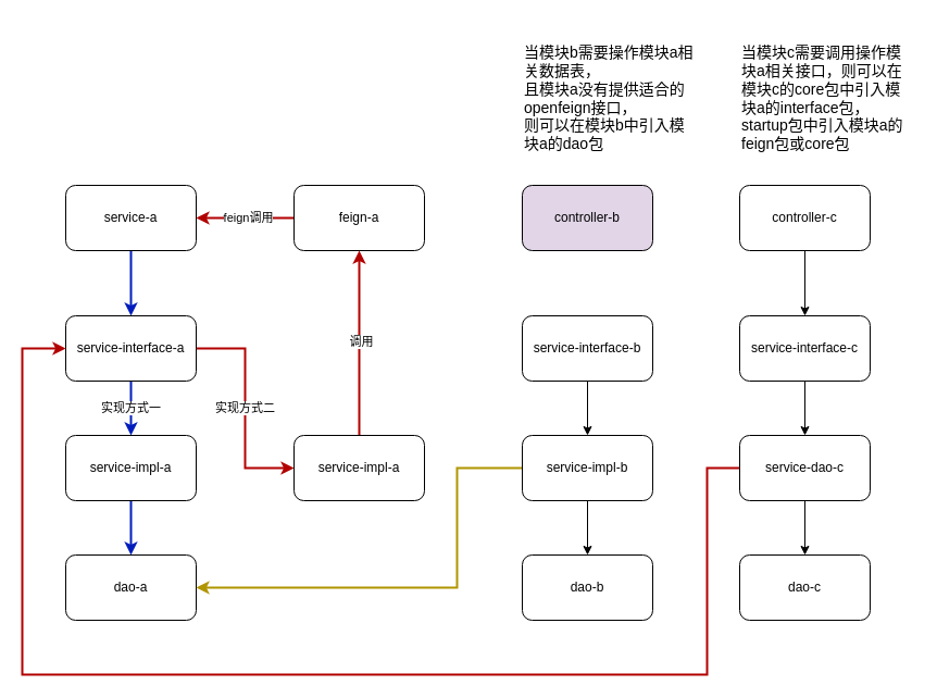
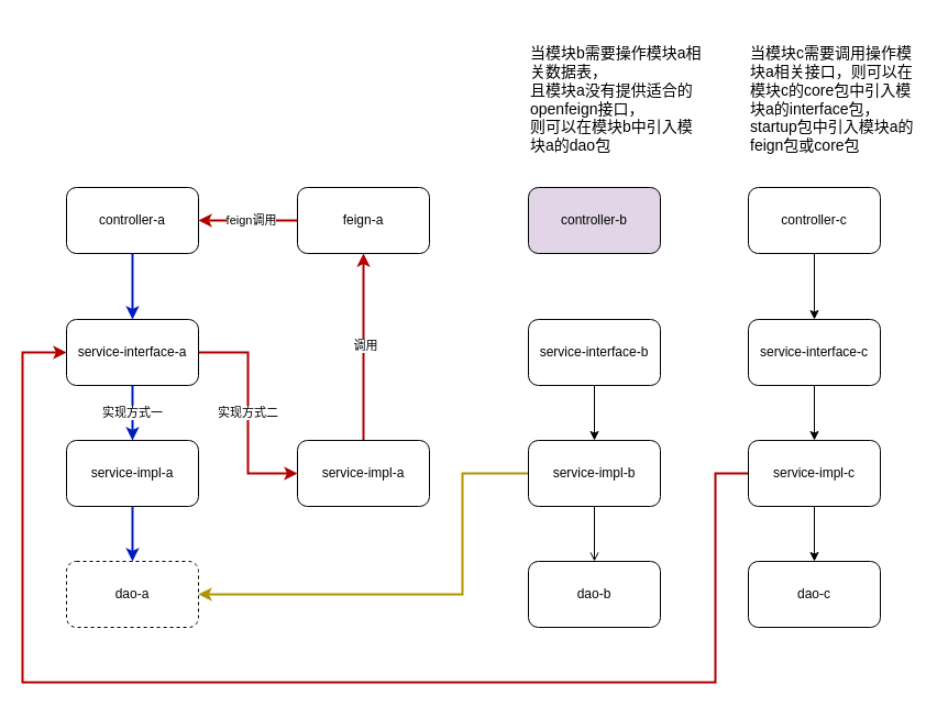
  <mxCell id="0" />
  <mxCell id="1" parent="0" />
  <mxCell id="2" style="edgeStyle=orthogonalEdgeStyle;rounded=0;orthogonalLoop=1;jettySize=auto;html=1;exitX=0.5;exitY=1;exitDx=0;exitDy=0;fillColor=#0050ef;strokeColor=#001DBC;strokeWidth=2;" edge="1" parent="1" source="3" target="6"><mxGeometry relative="1" as="geometry" /></mxCell>
- <mxCell id="3" value="&lt;span style=&quot;background-color: transparent; color: light-dark(rgb(0, 0, 0), rgb(255, 255, 255));&quot;&gt;service-a&lt;/span&gt;" style="rounded=1;whiteSpace=wrap;html=1;" vertex="1" parent="1"><mxGeometry x="60" y="170" width="120" height="60" as="geometry" /></mxCell>
+ <mxCell id="3" value="&lt;span style=&quot;background-color: transparent; color: light-dark(rgb(0, 0, 0), rgb(255, 255, 255));&quot;&gt;controller-a&lt;/span&gt;" style="rounded=1;whiteSpace=wrap;html=1;" vertex="1" parent="1"><mxGeometry x="60" y="170" width="120" height="60" as="geometry" /></mxCell>
  <mxCell id="4" value="实现方式一" style="edgeStyle=orthogonalEdgeStyle;rounded=0;orthogonalLoop=1;jettySize=auto;html=1;exitX=0.5;exitY=1;exitDx=0;exitDy=0;entryX=0.5;entryY=0;entryDx=0;entryDy=0;fillColor=#0050ef;strokeColor=#001DBC;strokeWidth=2;" edge="1" parent="1" source="6" target="8"><mxGeometry relative="1" as="geometry"><mxPoint as="offset" /></mxGeometry></mxCell>
  <mxCell id="5" value="实现方式二" style="edgeStyle=orthogonalEdgeStyle;rounded=0;orthogonalLoop=1;jettySize=auto;html=1;exitX=1;exitY=0.5;exitDx=0;exitDy=0;entryX=0;entryY=0.5;entryDx=0;entryDy=0;fillColor=#e51400;strokeColor=#B20000;strokeWidth=2;" edge="1" parent="1" source="6" target="14"><mxGeometry relative="1" as="geometry" /></mxCell>
  <mxCell id="6" value="&lt;span style=&quot;background-color: transparent; color: light-dark(rgb(0, 0, 0), rgb(255, 255, 255));&quot;&gt;service-&lt;/span&gt;&lt;span style=&quot;background-color: transparent; color: light-dark(rgb(0, 0, 0), rgb(255, 255, 255));&quot;&gt;interface-a&lt;/span&gt;" style="rounded=1;whiteSpace=wrap;html=1;" vertex="1" parent="1"><mxGeometry x="60" y="290" width="120" height="60" as="geometry" /></mxCell>
  <mxCell id="7" style="edgeStyle=orthogonalEdgeStyle;rounded=0;orthogonalLoop=1;jettySize=auto;html=1;exitX=0.5;exitY=1;exitDx=0;exitDy=0;entryX=0.5;entryY=0;entryDx=0;entryDy=0;fillColor=#0050ef;strokeColor=#001DBC;strokeWidth=2;" edge="1" parent="1" source="8" target="15"><mxGeometry relative="1" as="geometry" /></mxCell>
  <mxCell id="8" value="&lt;span style=&quot;background-color: transparent; color: light-dark(rgb(0, 0, 0), rgb(255, 255, 255));&quot;&gt;service-impl-a&lt;/span&gt;" style="rounded=1;whiteSpace=wrap;html=1;" vertex="1" parent="1"><mxGeometry x="60" y="400" width="120" height="60" as="geometry" /></mxCell>
  <mxCell id="9" style="edgeStyle=orthogonalEdgeStyle;rounded=0;orthogonalLoop=1;jettySize=auto;html=1;exitX=0;exitY=0.5;exitDx=0;exitDy=0;fillColor=#e51400;strokeColor=#B20000;strokeWidth=2;" edge="1" parent="1" source="11" target="3"><mxGeometry relative="1" as="geometry" /></mxCell>
  <mxCell id="10" value="feign调用" style="edgeLabel;html=1;align=center;verticalAlign=middle;resizable=0;points=[];" vertex="1" connectable="0" parent="9"><mxGeometry x="-0.044" y="-1" relative="1" as="geometry"><mxPoint as="offset" /></mxGeometry></mxCell>
  <mxCell id="11" value="&lt;span style=&quot;background-color: transparent; color: light-dark(rgb(0, 0, 0), rgb(255, 255, 255));&quot;&gt;feign-a&lt;/span&gt;" style="rounded=1;whiteSpace=wrap;html=1;" vertex="1" parent="1"><mxGeometry x="270" y="170" width="120" height="60" as="geometry" /></mxCell>
  <mxCell id="12" style="edgeStyle=orthogonalEdgeStyle;rounded=0;orthogonalLoop=1;jettySize=auto;html=1;exitX=0.5;exitY=0;exitDx=0;exitDy=0;entryX=0.5;entryY=1;entryDx=0;entryDy=0;fillColor=#e51400;strokeColor=#B20000;strokeWidth=2;" edge="1" parent="1" source="14" target="11"><mxGeometry relative="1" as="geometry" /></mxCell>
  <mxCell id="13" value="调用" style="edgeLabel;html=1;align=center;verticalAlign=middle;resizable=0;points=[];" vertex="1" connectable="0" parent="12"><mxGeometry x="0.02" y="-1" relative="1" as="geometry"><mxPoint as="offset" /></mxGeometry></mxCell>
  <mxCell id="14" value="&lt;span style=&quot;background-color: transparent; color: light-dark(rgb(0, 0, 0), rgb(255, 255, 255));&quot;&gt;service-impl-a&lt;/span&gt;" style="rounded=1;whiteSpace=wrap;html=1;" vertex="1" parent="1"><mxGeometry x="270" y="400" width="120" height="60" as="geometry" /></mxCell>
- <mxCell id="15" value="&lt;span style=&quot;background-color: transparent; color: light-dark(rgb(0, 0, 0), rgb(255, 255, 255));&quot;&gt;dao-a&lt;/span&gt;" style="rounded=1;whiteSpace=wrap;html=1;" vertex="1" parent="1"><mxGeometry x="60" y="510" width="120" height="60" as="geometry" /></mxCell>
+ <mxCell id="15" value="&lt;span style=&quot;background-color: transparent; color: light-dark(rgb(0, 0, 0), rgb(255, 255, 255));&quot;&gt;dao-a&lt;/span&gt;" style="rounded=1;whiteSpace=wrap;html=1;dashed=1;" vertex="1" parent="1"><mxGeometry x="60" y="510" width="120" height="60" as="geometry" /></mxCell>
  <mxCell id="16" value="&lt;span style=&quot;background-color: transparent; color: light-dark(rgb(0, 0, 0), rgb(255, 255, 255));&quot;&gt;controller-b&lt;/span&gt;" style="rounded=1;whiteSpace=wrap;html=1;fillColor=#e1d5e7;" vertex="1" parent="1"><mxGeometry x="480" y="170" width="120" height="60" as="geometry" /></mxCell>
  <mxCell id="17" style="edgeStyle=orthogonalEdgeStyle;rounded=0;orthogonalLoop=1;jettySize=auto;html=1;exitX=0.5;exitY=1;exitDx=0;exitDy=0;" edge="1" parent="1" source="18" target="21"><mxGeometry relative="1" as="geometry" /></mxCell>
  <mxCell id="18" value="&lt;span style=&quot;background-color: transparent; color: light-dark(rgb(0, 0, 0), rgb(255, 255, 255));&quot;&gt;service-&lt;/span&gt;&lt;span style=&quot;background-color: transparent; color: light-dark(rgb(0, 0, 0), rgb(255, 255, 255));&quot;&gt;interface-b&lt;/span&gt;" style="rounded=1;whiteSpace=wrap;html=1;" vertex="1" parent="1"><mxGeometry x="480" y="290" width="120" height="60" as="geometry" /></mxCell>
- <mxCell id="19" style="edgeStyle=orthogonalEdgeStyle;rounded=0;orthogonalLoop=1;jettySize=auto;html=1;exitX=0.5;exitY=1;exitDx=0;exitDy=0;entryX=0.5;entryY=0;entryDx=0;entryDy=0;" edge="1" parent="1" source="21" target="22"><mxGeometry relative="1" as="geometry" /></mxCell>
+ <mxCell id="19" style="edgeStyle=orthogonalEdgeStyle;rounded=0;orthogonalLoop=1;jettySize=auto;html=1;exitX=0.5;exitY=1;exitDx=0;exitDy=0;entryX=0.5;entryY=0;entryDx=0;entryDy=0;endArrow=open;" edge="1" parent="1" source="21" target="22"><mxGeometry relative="1" as="geometry" /></mxCell>
  <mxCell id="20" style="edgeStyle=orthogonalEdgeStyle;rounded=0;orthogonalLoop=1;jettySize=auto;html=1;exitX=0;exitY=0.5;exitDx=0;exitDy=0;entryX=1;entryY=0.5;entryDx=0;entryDy=0;fillColor=#e3c800;strokeColor=#B09500;strokeWidth=2;" edge="1" parent="1" source="21" target="15"><mxGeometry relative="1" as="geometry"><Array as="points"><mxPoint x="420" y="430" /><mxPoint x="420" y="540" /></Array></mxGeometry></mxCell>
  <mxCell id="21" value="&lt;span style=&quot;background-color: transparent; color: light-dark(rgb(0, 0, 0), rgb(255, 255, 255));&quot;&gt;service-impl-b&lt;/span&gt;" style="rounded=1;whiteSpace=wrap;html=1;" vertex="1" parent="1"><mxGeometry x="480" y="400" width="120" height="60" as="geometry" /></mxCell>
  <mxCell id="22" value="&lt;span style=&quot;background-color: transparent; color: light-dark(rgb(0, 0, 0), rgb(255, 255, 255));&quot;&gt;dao-b&lt;/span&gt;" style="rounded=1;whiteSpace=wrap;html=1;" vertex="1" parent="1"><mxGeometry x="480" y="510" width="120" height="60" as="geometry" /></mxCell>
  <mxCell id="23" style="edgeStyle=orthogonalEdgeStyle;rounded=0;orthogonalLoop=1;jettySize=auto;html=1;exitX=0.5;exitY=1;exitDx=0;exitDy=0;entryX=0.5;entryY=0;entryDx=0;entryDy=0;" edge="1" parent="1" source="24" target="26"><mxGeometry relative="1" as="geometry" /></mxCell>
  <mxCell id="24" value="&lt;span style=&quot;background-color: transparent; color: light-dark(rgb(0, 0, 0), rgb(255, 255, 255));&quot;&gt;controller-c&lt;/span&gt;" style="rounded=1;whiteSpace=wrap;html=1;" vertex="1" parent="1"><mxGeometry x="680" y="170" width="120" height="60" as="geometry" /></mxCell>
  <mxCell id="25" style="edgeStyle=orthogonalEdgeStyle;rounded=0;orthogonalLoop=1;jettySize=auto;html=1;exitX=0.5;exitY=1;exitDx=0;exitDy=0;" edge="1" parent="1" source="26" target="29"><mxGeometry relative="1" as="geometry" /></mxCell>
  <mxCell id="26" value="&lt;span style=&quot;background-color: transparent; color: light-dark(rgb(0, 0, 0), rgb(255, 255, 255));&quot;&gt;service-&lt;/span&gt;&lt;span style=&quot;background-color: transparent; color: light-dark(rgb(0, 0, 0), rgb(255, 255, 255));&quot;&gt;interface-c&lt;/span&gt;" style="rounded=1;whiteSpace=wrap;html=1;" vertex="1" parent="1"><mxGeometry x="680" y="290" width="120" height="60" as="geometry" /></mxCell>
  <mxCell id="27" style="edgeStyle=orthogonalEdgeStyle;rounded=0;orthogonalLoop=1;jettySize=auto;html=1;exitX=0.5;exitY=1;exitDx=0;exitDy=0;entryX=0.5;entryY=0;entryDx=0;entryDy=0;" edge="1" parent="1" source="29" target="30"><mxGeometry relative="1" as="geometry" /></mxCell>
  <mxCell id="28" style="edgeStyle=orthogonalEdgeStyle;rounded=0;orthogonalLoop=1;jettySize=auto;html=1;exitX=0;exitY=0.5;exitDx=0;exitDy=0;entryX=0;entryY=0.5;entryDx=0;entryDy=0;fillColor=#e51400;strokeColor=#B20000;strokeWidth=2;" edge="1" parent="1" source="29" target="6"><mxGeometry relative="1" as="geometry"><Array as="points"><mxPoint x="650" y="430" /><mxPoint x="650" y="620" /><mxPoint x="20" y="620" /><mxPoint x="20" y="320" /></Array></mxGeometry></mxCell>
- <mxCell id="29" value="&lt;span style=&quot;background-color: transparent; color: light-dark(rgb(0, 0, 0), rgb(255, 255, 255));&quot;&gt;service-dao-c&lt;/span&gt;" style="rounded=1;whiteSpace=wrap;html=1;" vertex="1" parent="1"><mxGeometry x="680" y="400" width="120" height="60" as="geometry" /></mxCell>
+ <mxCell id="29" value="&lt;span style=&quot;background-color: transparent; color: light-dark(rgb(0, 0, 0), rgb(255, 255, 255));&quot;&gt;service-impl-c&lt;/span&gt;" style="rounded=1;whiteSpace=wrap;html=1;" vertex="1" parent="1"><mxGeometry x="680" y="400" width="120" height="60" as="geometry" /></mxCell>
  <mxCell id="30" value="&lt;span style=&quot;background-color: transparent; color: light-dark(rgb(0, 0, 0), rgb(255, 255, 255));&quot;&gt;dao-c&lt;/span&gt;" style="rounded=1;whiteSpace=wrap;html=1;" vertex="1" parent="1"><mxGeometry x="680" y="510" width="120" height="60" as="geometry" /></mxCell>
  <mxCell id="31" value="&lt;font style=&quot;font-size: 14px;&quot;&gt;&lt;font style=&quot;&quot;&gt;当模块c需要调用操作模块a相关接口，&lt;/font&gt;&lt;span style=&quot;background-color: transparent; color: light-dark(rgb(0, 0, 0), rgb(255, 255, 255));&quot;&gt;则可以在模块c的core包中引入模块a的interface包，startup包中引入模块a的feign包或core包&lt;/span&gt;&lt;/font&gt;" style="text;html=1;align=left;verticalAlign=middle;whiteSpace=wrap;rounded=0;" vertex="1" parent="1"><mxGeometry x="680" y="20" width="160" height="140" as="geometry" /></mxCell>
  <mxCell id="32" value="&lt;div&gt;&lt;span style=&quot;font-size: 14px;&quot;&gt;当模块b需要操作模块a相关数据表，&lt;/span&gt;&lt;/div&gt;&lt;div&gt;&lt;span style=&quot;font-size: 14px;&quot;&gt;且模块a没有提供适合的openfeign接口，&lt;/span&gt;&lt;/div&gt;&lt;div&gt;&lt;span style=&quot;font-size: 14px;&quot;&gt;则可以在模块b中引入模块a的dao包&lt;/span&gt;&lt;/div&gt;" style="text;html=1;align=left;verticalAlign=middle;whiteSpace=wrap;rounded=0;" vertex="1" parent="1"><mxGeometry x="480" y="20" width="160" height="140" as="geometry" /></mxCell>
